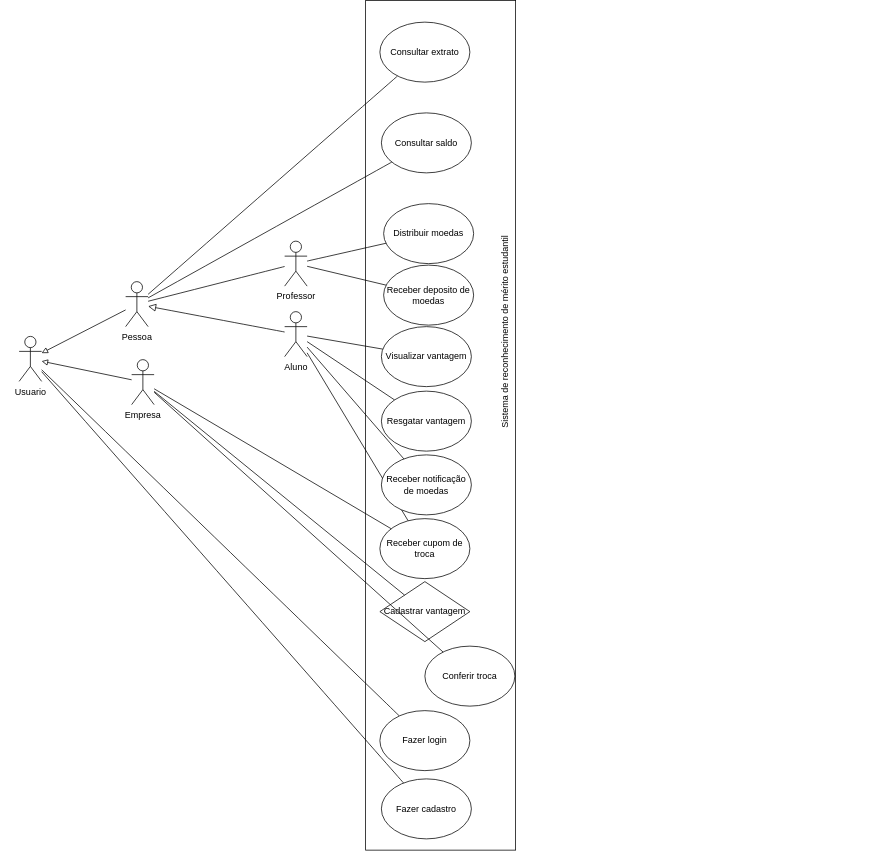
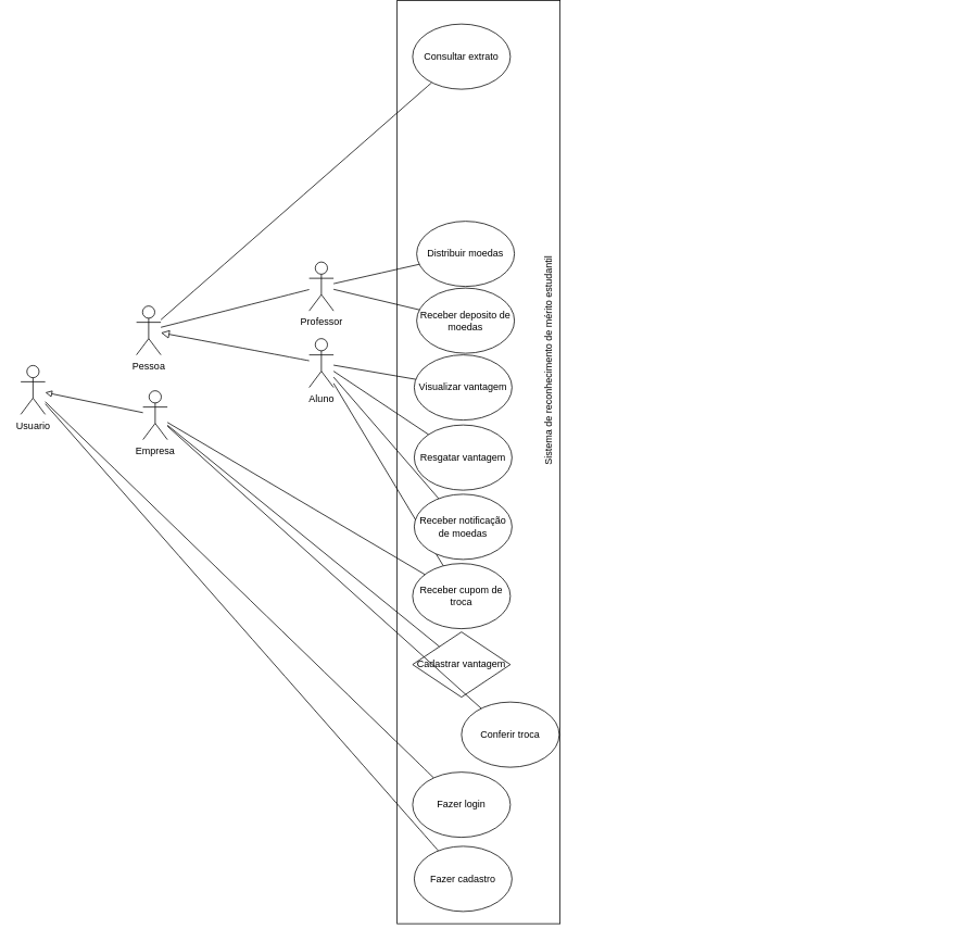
  <mxCell id="0" />
  <mxCell id="1" parent="0" />
  <mxCell id="2" value="" style="rounded=0;whiteSpace=wrap;html=1;rotation=-90;" parent="1" vertex="1"><mxGeometry x="20.5" y="457.5" width="1133" height="200" as="geometry" /></mxCell>
  <mxCell id="3" value="Pessoa" style="shape=umlActor;verticalLabelPosition=bottom;verticalAlign=top;html=1;outlineConnect=0;" parent="1" vertex="1"><mxGeometry x="167" y="366" width="30" height="60" as="geometry" /></mxCell>
  <mxCell id="4" value="Fazer cadastro" style="ellipse;whiteSpace=wrap;html=1;" parent="1" vertex="1"><mxGeometry x="508" y="1029" width="120" height="80" as="geometry" /></mxCell>
  <mxCell id="5" value="" style="endArrow=none;html=1;rounded=0;fontSize=12;startSize=8;endSize=8;curved=1;" parent="1" source="6" target="16" edge="1"><mxGeometry width="50" height="50" relative="1" as="geometry"><mxPoint x="652" y="698" as="sourcePoint" /><mxPoint x="632" y="575" as="targetPoint" /></mxGeometry></mxCell>
  <mxCell id="6" value="Fazer login" style="ellipse;whiteSpace=wrap;html=1;" parent="1" vertex="1"><mxGeometry x="506" y="938" width="120" height="80" as="geometry" /></mxCell>
  <mxCell id="7" value="" style="endArrow=none;html=1;rounded=0;fontSize=12;startSize=8;endSize=8;curved=1;" parent="1" source="8" target="3" edge="1"><mxGeometry width="50" height="50" relative="1" as="geometry"><mxPoint x="662" y="708" as="sourcePoint" /><mxPoint x="647" y="587" as="targetPoint" /></mxGeometry></mxCell>
  <mxCell id="8" value="Consultar extrato" style="ellipse;whiteSpace=wrap;html=1;" parent="1" vertex="1"><mxGeometry x="506" y="20" width="120" height="80" as="geometry" /></mxCell>
- <mxCell id="9" value="" style="endArrow=none;html=1;rounded=0;fontSize=12;startSize=8;endSize=8;curved=1;" parent="1" source="10" target="3" edge="1"><mxGeometry width="50" height="50" relative="1" as="geometry"><mxPoint x="813" y="708" as="sourcePoint" /><mxPoint x="782" y="545" as="targetPoint" /></mxGeometry></mxCell>
- <mxCell id="10" value="Consultar saldo" style="ellipse;whiteSpace=wrap;html=1;" parent="1" vertex="1"><mxGeometry x="508" y="141" width="120" height="80" as="geometry" /></mxCell>
  <mxCell id="11" style="edgeStyle=none;curved=1;rounded=0;orthogonalLoop=1;jettySize=auto;html=1;fontSize=12;startSize=8;endSize=8;endArrow=none;startFill=0;" parent="1" source="21" target="15" edge="1"><mxGeometry relative="1" as="geometry" /></mxCell>
  <mxCell id="12" style="edgeStyle=none;curved=1;rounded=0;orthogonalLoop=1;jettySize=auto;html=1;fontSize=12;startSize=8;endSize=8;endArrow=none;endFill=0;" parent="1" source="21" target="3" edge="1"><mxGeometry relative="1" as="geometry"><mxPoint x="743" y="484" as="targetPoint" /></mxGeometry></mxCell>
  <mxCell id="13" style="edgeStyle=none;curved=1;rounded=0;orthogonalLoop=1;jettySize=auto;html=1;fontSize=12;startSize=8;endSize=8;endArrow=block;endFill=0;" parent="1" source="14" target="3" edge="1"><mxGeometry relative="1" as="geometry" /></mxCell>
  <mxCell id="14" value="Aluno" style="shape=umlActor;verticalLabelPosition=bottom;verticalAlign=top;html=1;outlineConnect=0;" parent="1" vertex="1"><mxGeometry x="379" y="406" width="30" height="60" as="geometry" /></mxCell>
  <mxCell id="15" value="Distribuir moedas" style="ellipse;whiteSpace=wrap;html=1;" parent="1" vertex="1"><mxGeometry x="511" y="262" width="120" height="80" as="geometry" /></mxCell>
  <mxCell id="16" value="Usuario" style="shape=umlActor;verticalLabelPosition=bottom;verticalAlign=top;html=1;outlineConnect=0;" parent="1" vertex="1"><mxGeometry x="25" y="439" width="30" height="60" as="geometry" /></mxCell>
- <mxCell id="17" value="" style="endArrow=block;html=1;rounded=0;endFill=0;" parent="1" source="3" target="16" edge="1"><mxGeometry width="50" height="50" relative="1" as="geometry"><mxPoint x="434" y="623" as="sourcePoint" /><mxPoint x="484" y="573" as="targetPoint" /></mxGeometry></mxCell>
  <mxCell id="18" value="Empresa" style="shape=umlActor;verticalLabelPosition=bottom;verticalAlign=top;html=1;outlineConnect=0;" parent="1" vertex="1"><mxGeometry x="175" y="470" width="30" height="60" as="geometry" /></mxCell>
  <mxCell id="19" value="" style="endArrow=block;html=1;rounded=0;endFill=0;" parent="1" source="18" target="16" edge="1"><mxGeometry width="50" height="50" relative="1" as="geometry"><mxPoint x="556" y="599" as="sourcePoint" /><mxPoint x="606" y="549" as="targetPoint" /></mxGeometry></mxCell>
  <mxCell id="20" value="" style="endArrow=none;html=1;rounded=0;fontSize=12;startSize=8;endSize=8;curved=1;" parent="1" source="4" target="16" edge="1"><mxGeometry width="50" height="50" relative="1" as="geometry"><mxPoint x="459" y="441" as="sourcePoint" /><mxPoint x="55" y="468" as="targetPoint" /></mxGeometry></mxCell>
  <mxCell id="21" value="Professor" style="shape=umlActor;verticalLabelPosition=bottom;verticalAlign=top;html=1;outlineConnect=0;" parent="1" vertex="1"><mxGeometry x="379" y="312" width="30" height="60" as="geometry" /></mxCell>
  <mxCell id="22" value="Receber cupom de troca" style="ellipse;whiteSpace=wrap;html=1;" parent="1" vertex="1"><mxGeometry x="506" y="682" width="120" height="80" as="geometry" /></mxCell>
  <mxCell id="23" value="" style="endArrow=none;html=1;rounded=0;" parent="1" source="14" target="22" edge="1"><mxGeometry width="50" height="50" relative="1" as="geometry"><mxPoint x="453" y="359" as="sourcePoint" /><mxPoint x="503" y="309" as="targetPoint" /></mxGeometry></mxCell>
  <mxCell id="24" value="Resgatar vantagem" style="ellipse;whiteSpace=wrap;html=1;" parent="1" vertex="1"><mxGeometry x="508" y="512" width="120" height="80" as="geometry" /></mxCell>
  <mxCell id="25" value="" style="endArrow=none;html=1;rounded=0;" parent="1" source="14" target="24" edge="1"><mxGeometry width="50" height="50" relative="1" as="geometry"><mxPoint x="453" y="359" as="sourcePoint" /><mxPoint x="503" y="309" as="targetPoint" /></mxGeometry></mxCell>
  <mxCell id="26" value="Receber notificação de moedas" style="ellipse;whiteSpace=wrap;html=1;" parent="1" vertex="1"><mxGeometry x="508" y="597" width="120" height="80" as="geometry" /></mxCell>
  <mxCell id="27" value="" style="endArrow=none;html=1;rounded=0;" parent="1" source="14" target="26" edge="1"><mxGeometry width="50" height="50" relative="1" as="geometry"><mxPoint x="425" y="330" as="sourcePoint" /><mxPoint x="518" y="274" as="targetPoint" /></mxGeometry></mxCell>
  <mxCell id="28" value="Cadastrar vantagem" style="rhombus;whiteSpace=wrap;html=1;" parent="1" vertex="1"><mxGeometry x="506" y="766" width="120" height="80" as="geometry" /></mxCell>
  <mxCell id="29" value="Visualizar vantagem" style="ellipse;whiteSpace=wrap;html=1;" parent="1" vertex="1"><mxGeometry x="508" y="426" width="120" height="80" as="geometry" /></mxCell>
  <mxCell id="30" value="" style="endArrow=none;html=1;rounded=0;" parent="1" source="14" target="29" edge="1"><mxGeometry width="50" height="50" relative="1" as="geometry"><mxPoint x="425" y="331" as="sourcePoint" /><mxPoint x="532" y="273" as="targetPoint" /></mxGeometry></mxCell>
  <mxCell id="31" value="" style="endArrow=none;html=1;rounded=0;" parent="1" source="18" target="28" edge="1"><mxGeometry width="50" height="50" relative="1" as="geometry"><mxPoint x="363" y="688" as="sourcePoint" /><mxPoint x="413" y="638" as="targetPoint" /></mxGeometry></mxCell>
  <mxCell id="32" value="Conferir troca" style="ellipse;whiteSpace=wrap;html=1;" parent="1" vertex="1"><mxGeometry x="566" y="852" width="120" height="80" as="geometry" /></mxCell>
  <mxCell id="33" value="" style="endArrow=none;html=1;rounded=0;" parent="1" source="18" target="32" edge="1"><mxGeometry width="50" height="50" relative="1" as="geometry"><mxPoint x="365" y="795" as="sourcePoint" /><mxPoint x="415" y="745" as="targetPoint" /></mxGeometry></mxCell>
  <mxCell id="34" value="" style="endArrow=none;html=1;rounded=0;" parent="1" source="18" target="22" edge="1"><mxGeometry width="50" height="50" relative="1" as="geometry"><mxPoint x="486" y="561" as="sourcePoint" /><mxPoint x="536" y="511" as="targetPoint" /></mxGeometry></mxCell>
  <mxCell id="35" value="Sistema de reconhecimento de mérito estudantil" style="text;html=1;align=center;verticalAlign=middle;whiteSpace=wrap;rounded=0;rotation=-90;" parent="1" vertex="1"><mxGeometry x="530" y="418" width="286" height="30" as="geometry" /></mxCell>
  <mxCell id="36" style="rounded=0;orthogonalLoop=1;jettySize=auto;html=1;endArrow=none;startFill=0;" parent="1" source="37" target="21" edge="1"><mxGeometry relative="1" as="geometry" /></mxCell>
  <mxCell id="37" value="Receber deposito de moedas" style="ellipse;whiteSpace=wrap;html=1;" parent="1" vertex="1"><mxGeometry x="511" y="344" width="120" height="80" as="geometry" /></mxCell>
